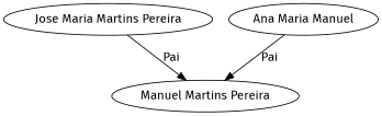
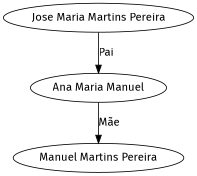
  digraph {
    fontname="Fira Sans"
    node [fontname="Fira Sans"]
    edge [fontname="Fira Sans"]
    "Jose Maria Martins Pereira"
    "Manuel Martins Pereira"
    n3 [label="Ana Maria Manuel"]
-   "Jose Maria Martins Pereira" -> "Manuel Martins Pereira" [label=Pai]
-   n3 -> "Manuel Martins Pereira" [label=Pai]
+   "Jose Maria Martins Pereira" -> n3 [label=Pai]
+   n3 -> "Manuel Martins Pereira" [label="Mãe"]
  }
